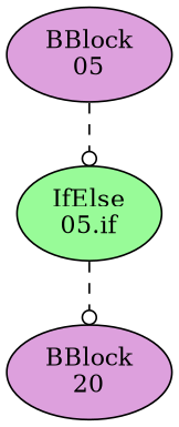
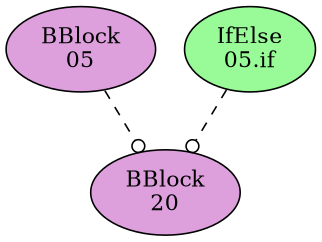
  digraph {
    node [fillcolor=plum style=filled]
    edge [arrowhead=odot style=dashed]
    n1 [label="BBlock\n05"]
    n2 [fillcolor=palegreen label="IfElse\n05.if"]
    n3 [label="BBlock\n20"]
-   n1 -> n2
+   n1 -> n3
    n2 -> n3
  }
